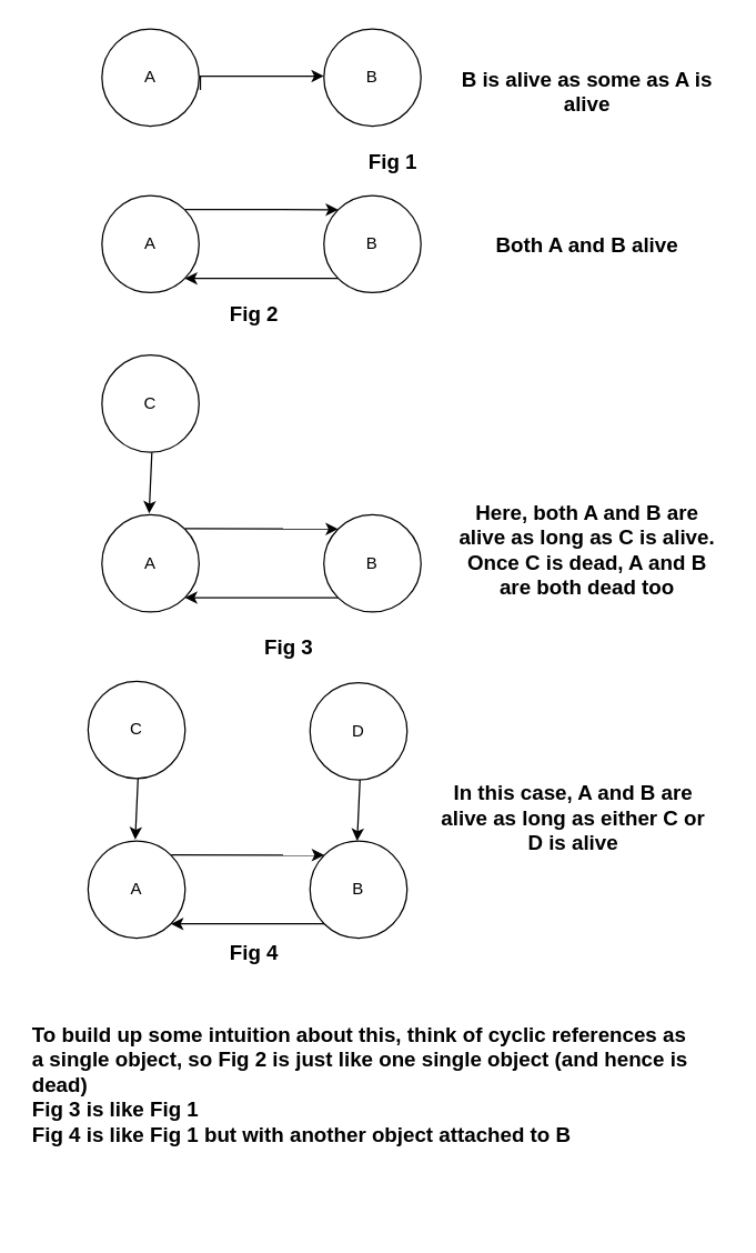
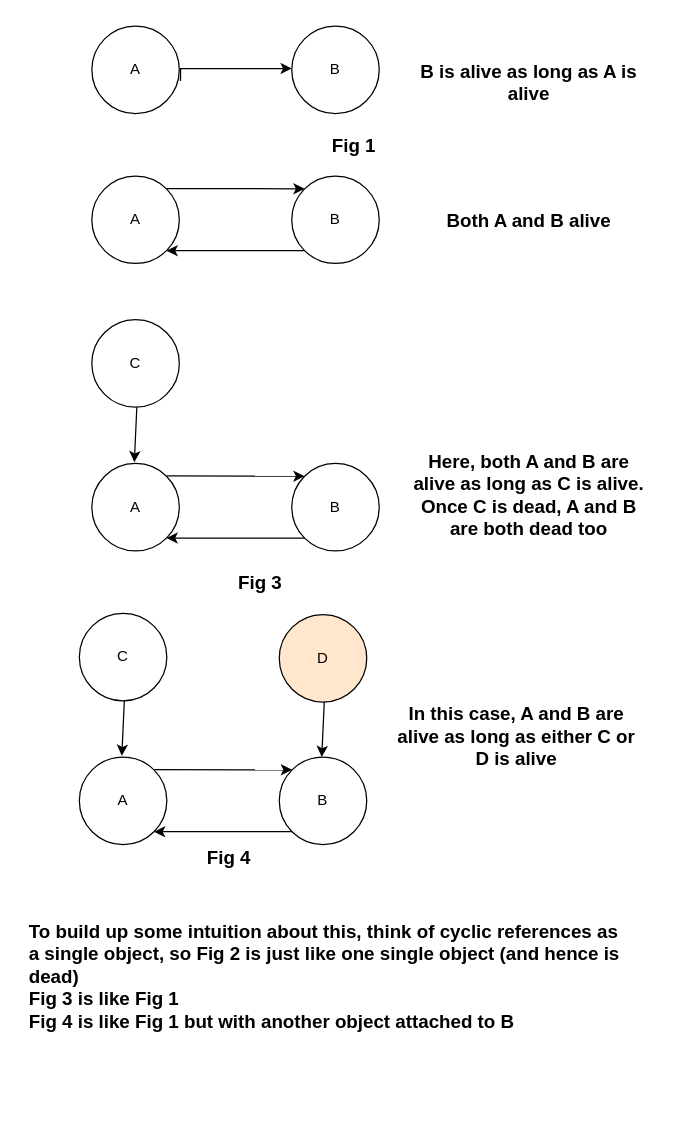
  <mxCell id="0" />
  <mxCell id="1" parent="0" />
  <mxCell id="2" value="A" style="ellipse;whiteSpace=wrap;html=1;" vertex="1" parent="1"><mxGeometry x="73" y="20" width="70" height="70" as="geometry" /></mxCell>
  <mxCell id="3" value="" style="endArrow=classic;html=1;rounded=0;exitX=1.014;exitY=0.629;exitDx=0;exitDy=0;exitPerimeter=0;" edge="1" parent="1" source="2"><mxGeometry width="50" height="50" relative="1" as="geometry"><mxPoint x="163" y="60" as="sourcePoint" /><mxPoint x="233" y="54" as="targetPoint" /><Array as="points"><mxPoint x="144" y="54" /></Array></mxGeometry></mxCell>
  <mxCell id="4" value="B" style="ellipse;whiteSpace=wrap;html=1;" vertex="1" parent="1"><mxGeometry x="233" y="20" width="70" height="70" as="geometry" /></mxCell>
  <mxCell id="5" value="Both A and B alive" style="text;html=1;align=center;verticalAlign=middle;whiteSpace=wrap;rounded=0;fontStyle=1;fontSize=15;" vertex="1" parent="1"><mxGeometry x="323" y="160" width="200" height="30" as="geometry" /></mxCell>
  <mxCell id="6" value="A" style="ellipse;whiteSpace=wrap;html=1;" vertex="1" parent="1"><mxGeometry x="73" y="140" width="70" height="70" as="geometry" /></mxCell>
  <mxCell id="7" value="B" style="ellipse;whiteSpace=wrap;html=1;" vertex="1" parent="1"><mxGeometry x="233" y="140" width="70" height="70" as="geometry" /></mxCell>
  <mxCell id="8" value="" style="endArrow=classic;html=1;rounded=0;entryX=1;entryY=1;entryDx=0;entryDy=0;exitX=0;exitY=1;exitDx=0;exitDy=0;" edge="1" parent="1" source="7" target="6"><mxGeometry width="50" height="50" relative="1" as="geometry"><mxPoint x="223" y="200" as="sourcePoint" /><mxPoint x="273" y="150" as="targetPoint" /></mxGeometry></mxCell>
  <mxCell id="9" value="" style="endArrow=classic;html=1;rounded=0;exitX=0;exitY=1;exitDx=0;exitDy=0;entryX=0;entryY=0;entryDx=0;entryDy=0;" edge="1" parent="1" target="7"><mxGeometry width="50" height="50" relative="1" as="geometry"><mxPoint x="133" y="150" as="sourcePoint" /><mxPoint x="233" y="150" as="targetPoint" /></mxGeometry></mxCell>
- <mxCell id="10" value="B is alive as some as A is alive" style="text;html=1;align=center;verticalAlign=middle;whiteSpace=wrap;rounded=0;fontStyle=1;fontSize=15;" vertex="1" parent="1"><mxGeometry x="323" y="50" width="200" height="30" as="geometry" /></mxCell>
+ <mxCell id="10" value="B is alive as long as A is alive" style="text;html=1;align=center;verticalAlign=middle;whiteSpace=wrap;rounded=0;fontStyle=1;fontSize=15;" vertex="1" parent="1"><mxGeometry x="323" y="50" width="200" height="30" as="geometry" /></mxCell>
  <mxCell id="11" value="A" style="ellipse;whiteSpace=wrap;html=1;" vertex="1" parent="1"><mxGeometry x="73" y="370" width="70" height="70" as="geometry" /></mxCell>
  <mxCell id="12" value="B" style="ellipse;whiteSpace=wrap;html=1;" vertex="1" parent="1"><mxGeometry x="233" y="370" width="70" height="70" as="geometry" /></mxCell>
  <mxCell id="13" value="" style="endArrow=classic;html=1;rounded=0;entryX=1;entryY=1;entryDx=0;entryDy=0;exitX=0;exitY=1;exitDx=0;exitDy=0;" edge="1" source="12" target="11" parent="1"><mxGeometry width="50" height="50" relative="1" as="geometry"><mxPoint x="223" y="430" as="sourcePoint" /><mxPoint x="273" y="380" as="targetPoint" /></mxGeometry></mxCell>
  <mxCell id="14" value="" style="endArrow=classic;html=1;rounded=0;exitX=0;exitY=1;exitDx=0;exitDy=0;entryX=0;entryY=0;entryDx=0;entryDy=0;" edge="1" target="12" parent="1"><mxGeometry width="50" height="50" relative="1" as="geometry"><mxPoint x="133" y="380" as="sourcePoint" /><mxPoint x="233" y="380" as="targetPoint" /></mxGeometry></mxCell>
  <mxCell id="15" value="C" style="ellipse;whiteSpace=wrap;html=1;" vertex="1" parent="1"><mxGeometry x="73" y="255" width="70" height="70" as="geometry" /></mxCell>
  <mxCell id="16" value="" style="endArrow=classic;html=1;rounded=0;entryX=0.4;entryY=-0.014;entryDx=0;entryDy=0;entryPerimeter=0;" edge="1" parent="1"><mxGeometry width="50" height="50" relative="1" as="geometry"><mxPoint x="109" y="325" as="sourcePoint" /><mxPoint x="107" y="369.02" as="targetPoint" /></mxGeometry></mxCell>
  <mxCell id="17" value="Here, both A and B are alive as long as C is alive. Once C is dead, A and B are both dead too" style="text;html=1;align=center;verticalAlign=middle;whiteSpace=wrap;rounded=0;fontStyle=1;fontSize=15;" vertex="1" parent="1"><mxGeometry x="323" y="380" width="200" height="30" as="geometry" /></mxCell>
  <mxCell id="18" value="A" style="ellipse;whiteSpace=wrap;html=1;" vertex="1" parent="1"><mxGeometry x="63" y="605" width="70" height="70" as="geometry" /></mxCell>
  <mxCell id="19" value="B" style="ellipse;whiteSpace=wrap;html=1;" vertex="1" parent="1"><mxGeometry x="223" y="605" width="70" height="70" as="geometry" /></mxCell>
  <mxCell id="20" value="" style="endArrow=classic;html=1;rounded=0;entryX=1;entryY=1;entryDx=0;entryDy=0;exitX=0;exitY=1;exitDx=0;exitDy=0;" edge="1" source="19" target="18" parent="1"><mxGeometry width="50" height="50" relative="1" as="geometry"><mxPoint x="213" y="665" as="sourcePoint" /><mxPoint x="263" y="615" as="targetPoint" /></mxGeometry></mxCell>
  <mxCell id="21" value="" style="endArrow=classic;html=1;rounded=0;exitX=0;exitY=1;exitDx=0;exitDy=0;entryX=0;entryY=0;entryDx=0;entryDy=0;" edge="1" target="19" parent="1"><mxGeometry width="50" height="50" relative="1" as="geometry"><mxPoint x="123" y="615" as="sourcePoint" /><mxPoint x="223" y="615" as="targetPoint" /></mxGeometry></mxCell>
  <mxCell id="22" value="C" style="ellipse;whiteSpace=wrap;html=1;" vertex="1" parent="1"><mxGeometry x="63" y="490" width="70" height="70" as="geometry" /></mxCell>
  <mxCell id="23" value="" style="endArrow=classic;html=1;rounded=0;entryX=0.4;entryY=-0.014;entryDx=0;entryDy=0;entryPerimeter=0;" edge="1" parent="1"><mxGeometry width="50" height="50" relative="1" as="geometry"><mxPoint x="99" y="560" as="sourcePoint" /><mxPoint x="97" y="604.02" as="targetPoint" /></mxGeometry></mxCell>
  <mxCell id="24" value="In this case, A and B are alive as long as either C or D is alive" style="text;html=1;align=center;verticalAlign=middle;whiteSpace=wrap;rounded=0;fontStyle=1;fontSize=15;" vertex="1" parent="1"><mxGeometry x="313" y="530" width="200" height="115" as="geometry" /></mxCell>
- <mxCell id="25" value="D" style="ellipse;whiteSpace=wrap;html=1;" vertex="1" parent="1"><mxGeometry x="223" y="490.98" width="70" height="70" as="geometry" /></mxCell>
+ <mxCell id="25" value="D" style="ellipse;whiteSpace=wrap;html=1;fillColor=#ffe6cc;" vertex="1" parent="1"><mxGeometry x="223" y="490.98" width="70" height="70" as="geometry" /></mxCell>
  <mxCell id="26" value="" style="endArrow=classic;html=1;rounded=0;entryX=0.4;entryY=-0.014;entryDx=0;entryDy=0;entryPerimeter=0;" edge="1" parent="1"><mxGeometry width="50" height="50" relative="1" as="geometry"><mxPoint x="259" y="560.98" as="sourcePoint" /><mxPoint x="257" y="605" as="targetPoint" /></mxGeometry></mxCell>
  <mxCell id="27" value="To build up some intuition about this, think of cyclic references as a single object, so Fig 2 is just like one single object (and hence is dead)&lt;div&gt;Fig 3 is like Fig 1&lt;/div&gt;&lt;div&gt;Fig 4 is like Fig 1 but with another object attached to B&lt;/div&gt;" style="text;html=1;align=left;verticalAlign=middle;whiteSpace=wrap;rounded=0;fontStyle=1;fontSize=15;" vertex="1" parent="1"><mxGeometry x="20.5" y="680" width="482.5" height="200" as="geometry" /></mxCell>
  <mxCell id="28" value="Fig 1" style="text;html=1;align=center;verticalAlign=middle;whiteSpace=wrap;rounded=0;fontStyle=1;fontSize=15;" vertex="1" parent="1"><mxGeometry x="183" y="100" width="200" height="30" as="geometry" /></mxCell>
- <mxCell id="29" value="Fig 2" style="text;html=1;align=center;verticalAlign=middle;whiteSpace=wrap;rounded=0;fontStyle=1;fontSize=15;" vertex="1" parent="1"><mxGeometry x="83" y="210" width="200" height="30" as="geometry" /></mxCell>
  <mxCell id="30" value="Fig 3" style="text;html=1;align=center;verticalAlign=middle;whiteSpace=wrap;rounded=0;fontStyle=1;fontSize=15;" vertex="1" parent="1"><mxGeometry x="108" y="450" width="200" height="30" as="geometry" /></mxCell>
  <mxCell id="31" value="Fig 4" style="text;html=1;align=center;verticalAlign=middle;whiteSpace=wrap;rounded=0;fontStyle=1;fontSize=15;" vertex="1" parent="1"><mxGeometry x="83" y="670" width="200" height="30" as="geometry" /></mxCell>
